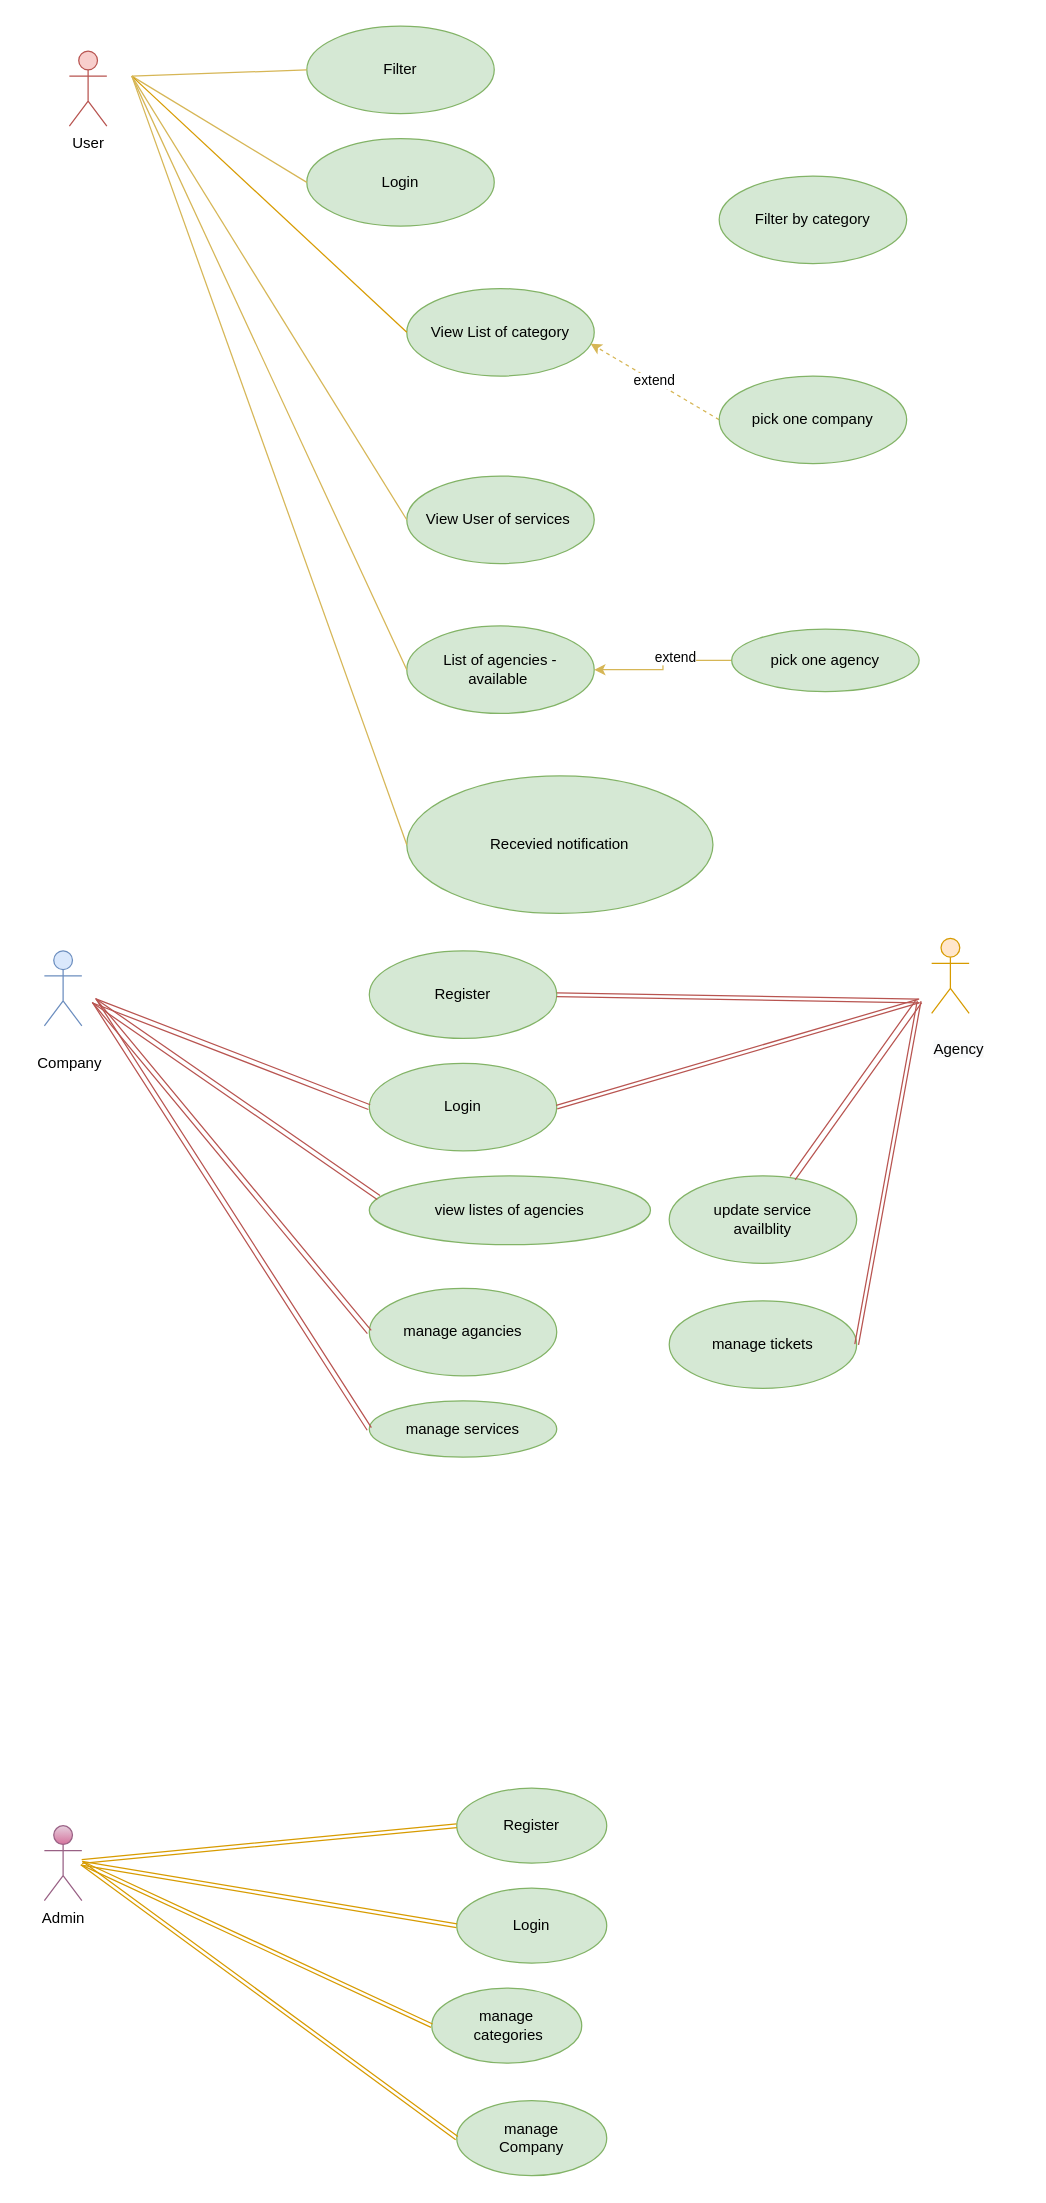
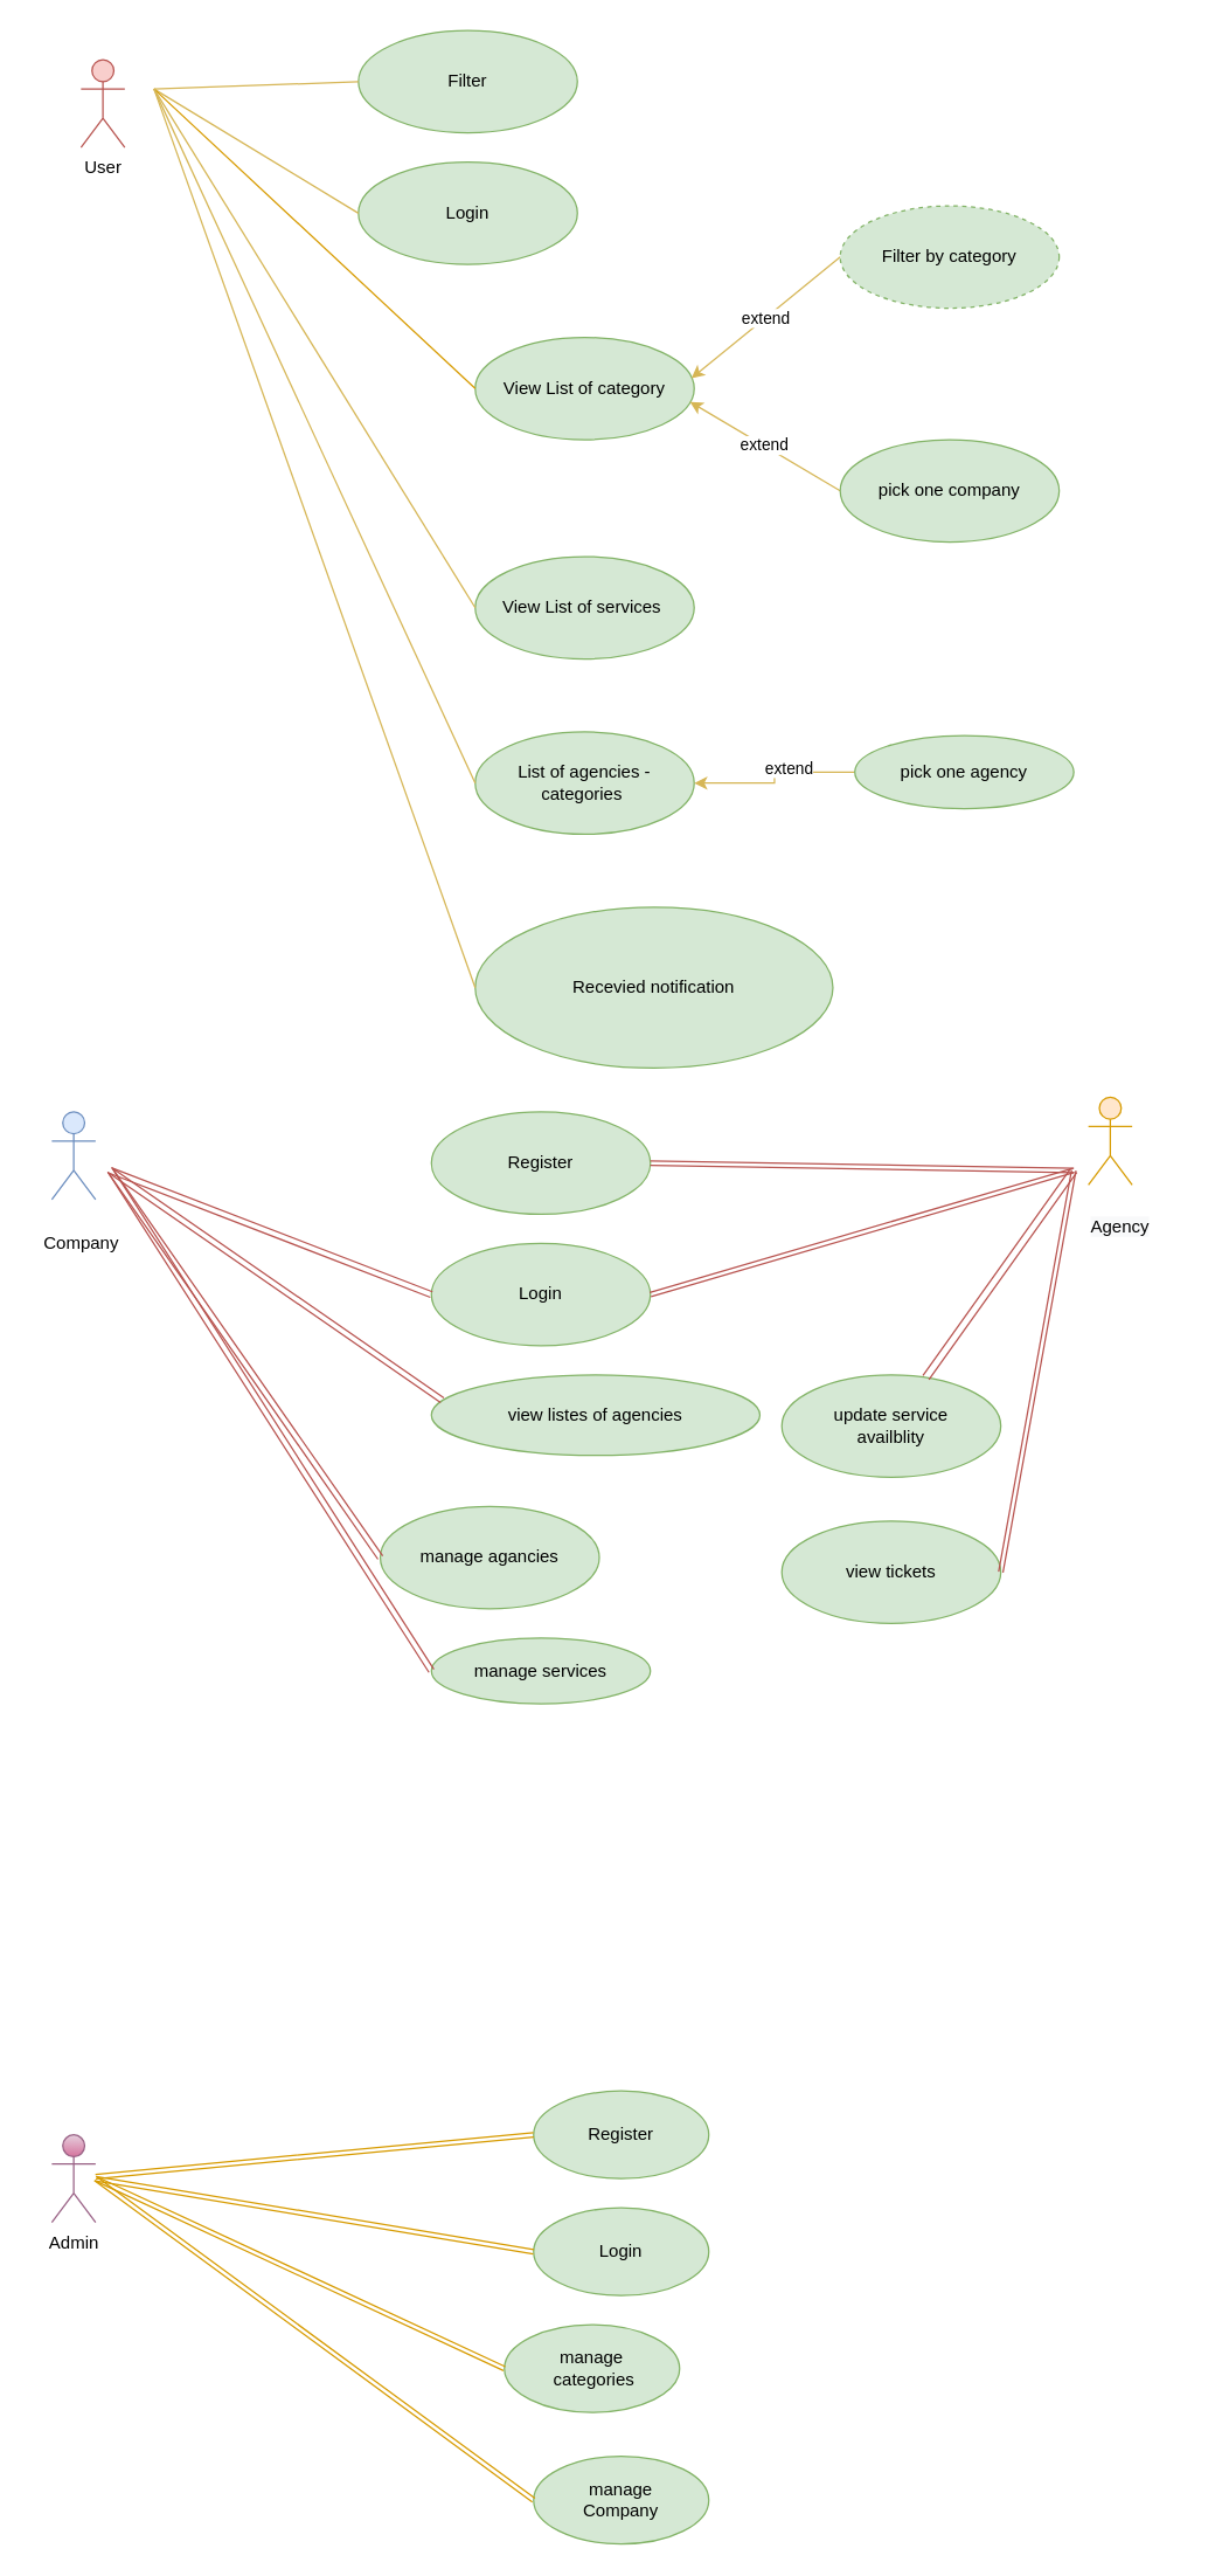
  <mxCell id="0" />
  <mxCell id="1" parent="0" />
  <mxCell id="2" value="User" style="shape=umlActor;verticalLabelPosition=bottom;verticalAlign=top;html=1;outlineConnect=0;fillColor=#f8cecc;strokeColor=#b85450;" vertex="1" parent="1"><mxGeometry x="55" y="40" width="30" height="60" as="geometry" /></mxCell>
  <mxCell id="3" value="Filter" style="ellipse;whiteSpace=wrap;html=1;fillColor=#d5e8d4;strokeColor=#82b366;" vertex="1" parent="1"><mxGeometry x="245" y="20" width="150" height="70" as="geometry" /></mxCell>
  <mxCell id="4" value="Login" style="ellipse;whiteSpace=wrap;html=1;fillColor=#d5e8d4;strokeColor=#82b366;" vertex="1" parent="1"><mxGeometry x="245" y="110" width="150" height="70" as="geometry" /></mxCell>
- <mxCell id="5" value="View User of services&amp;nbsp;" style="ellipse;whiteSpace=wrap;html=1;fillColor=#d5e8d4;strokeColor=#82b366;" vertex="1" parent="1"><mxGeometry x="325" y="380" width="150" height="70" as="geometry" /></mxCell>
+ <mxCell id="5" value="View List of services&amp;nbsp;" style="ellipse;whiteSpace=wrap;html=1;fillColor=#d5e8d4;strokeColor=#82b366;" vertex="1" parent="1"><mxGeometry x="325" y="380" width="150" height="70" as="geometry" /></mxCell>
  <mxCell id="6" value="View List of category" style="ellipse;whiteSpace=wrap;html=1;fillColor=#d5e8d4;strokeColor=#82b366;" vertex="1" parent="1"><mxGeometry x="325" y="230" width="150" height="70" as="geometry" /></mxCell>
- <mxCell id="7" value="List of agencies -&lt;br&gt;available&amp;nbsp;" style="ellipse;whiteSpace=wrap;html=1;fillColor=#d5e8d4;strokeColor=#82b366;" vertex="1" parent="1"><mxGeometry x="325" y="500" width="150" height="70" as="geometry" /></mxCell>
+ <mxCell id="7" value="List of agencies -&lt;br&gt;categories&amp;nbsp;" style="ellipse;whiteSpace=wrap;html=1;fillColor=#d5e8d4;strokeColor=#82b366;" vertex="1" parent="1"><mxGeometry x="325" y="500" width="150" height="70" as="geometry" /></mxCell>
  <mxCell id="8" value="" style="endArrow=none;html=1;rounded=0;entryX=0;entryY=0.5;entryDx=0;entryDy=0;fillColor=#fff2cc;strokeColor=#d6b656;" edge="1" parent="1" target="4"><mxGeometry width="50" height="50" relative="1" as="geometry"><mxPoint x="105" y="60" as="sourcePoint" /><mxPoint x="135" y="40" as="targetPoint" /></mxGeometry></mxCell>
  <mxCell id="9" value="" style="endArrow=none;html=1;rounded=0;entryX=0;entryY=0.5;entryDx=0;entryDy=0;fillColor=#fff2cc;strokeColor=#d6b656;" edge="1" parent="1" target="3"><mxGeometry width="50" height="50" relative="1" as="geometry"><mxPoint x="105" y="60" as="sourcePoint" /><mxPoint x="435" y="180" as="targetPoint" /></mxGeometry></mxCell>
  <mxCell id="10" value="" style="endArrow=none;html=1;rounded=0;exitX=0;exitY=0.5;exitDx=0;exitDy=0;fillColor=#ffe6cc;strokeColor=#d79b00;" edge="1" parent="1" source="6"><mxGeometry width="50" height="50" relative="1" as="geometry"><mxPoint x="385" y="250" as="sourcePoint" /><mxPoint x="105" y="60" as="targetPoint" /></mxGeometry></mxCell>
  <mxCell id="11" value="" style="endArrow=none;html=1;rounded=0;exitX=0;exitY=0.5;exitDx=0;exitDy=0;fillColor=#fff2cc;strokeColor=#d6b656;" edge="1" parent="1" source="5"><mxGeometry width="50" height="50" relative="1" as="geometry"><mxPoint x="385" y="250" as="sourcePoint" /><mxPoint x="105" y="60" as="targetPoint" /></mxGeometry></mxCell>
  <mxCell id="12" value="" style="endArrow=none;html=1;rounded=0;exitX=0;exitY=0.5;exitDx=0;exitDy=0;fillColor=#fff2cc;strokeColor=#d6b656;" edge="1" parent="1" source="7"><mxGeometry width="50" height="50" relative="1" as="geometry"><mxPoint x="385" y="250" as="sourcePoint" /><mxPoint x="105" y="60" as="targetPoint" /></mxGeometry></mxCell>
  <mxCell id="13" value="Recevied notification" style="ellipse;whiteSpace=wrap;html=1;fillColor=#d5e8d4;strokeColor=#82b366;" vertex="1" parent="1"><mxGeometry x="325" y="620" width="245" height="110" as="geometry" /></mxCell>
  <mxCell id="14" value="" style="endArrow=none;html=1;rounded=0;fillColor=#fff2cc;strokeColor=#d6b656;exitX=0;exitY=0.5;exitDx=0;exitDy=0;" edge="1" parent="1" source="13"><mxGeometry width="50" height="50" relative="1" as="geometry"><mxPoint x="235" y="530" as="sourcePoint" /><mxPoint x="105" y="60" as="targetPoint" /></mxGeometry></mxCell>
- <mxCell id="16" value="extend" style="endArrow=classic;html=1;rounded=0;entryX=0.98;entryY=0.629;entryDx=0;entryDy=0;entryPerimeter=0;exitX=0;exitY=0.5;exitDx=0;exitDy=0;fillColor=#fff2cc;strokeColor=#d6b656;dashed=1;" edge="1" parent="1" source="18" target="6"><mxGeometry width="50" height="50" relative="1" as="geometry"><mxPoint x="475" y="290" as="sourcePoint" /><mxPoint x="405" y="265" as="targetPoint" /><Array as="points" /></mxGeometry></mxCell>
- <mxCell id="17" value="Filter by category" style="ellipse;whiteSpace=wrap;html=1;fillColor=#d5e8d4;strokeColor=#82b366;" vertex="1" parent="1"><mxGeometry x="575" y="140" width="150" height="70" as="geometry" /></mxCell>
+ <mxCell id="15" value="extend" style="endArrow=classic;html=1;rounded=0;entryX=0.987;entryY=0.4;entryDx=0;entryDy=0;entryPerimeter=0;exitX=0;exitY=0.5;exitDx=0;exitDy=0;fillColor=#fff2cc;strokeColor=#d6b656;" edge="1" parent="1" source="17" target="6"><mxGeometry width="50" height="50" relative="1" as="geometry"><mxPoint x="475" y="210" as="sourcePoint" /><mxPoint x="385" y="240" as="targetPoint" /><Array as="points" /></mxGeometry></mxCell>
+ <mxCell id="16" value="extend" style="endArrow=classic;html=1;rounded=0;entryX=0.98;entryY=0.629;entryDx=0;entryDy=0;entryPerimeter=0;exitX=0;exitY=0.5;exitDx=0;exitDy=0;fillColor=#fff2cc;strokeColor=#d6b656;" edge="1" parent="1" source="18" target="6"><mxGeometry width="50" height="50" relative="1" as="geometry"><mxPoint x="475" y="290" as="sourcePoint" /><mxPoint x="405" y="265" as="targetPoint" /><Array as="points" /></mxGeometry></mxCell>
+ <mxCell id="17" value="Filter by category" style="ellipse;whiteSpace=wrap;html=1;fillColor=#d5e8d4;strokeColor=#82b366;dashed=1;" vertex="1" parent="1"><mxGeometry x="575" y="140" width="150" height="70" as="geometry" /></mxCell>
  <mxCell id="18" value="pick one company" style="ellipse;whiteSpace=wrap;html=1;fillColor=#d5e8d4;strokeColor=#82b366;" vertex="1" parent="1"><mxGeometry x="575" y="300" width="150" height="70" as="geometry" /></mxCell>
  <mxCell id="19" style="edgeStyle=orthogonalEdgeStyle;rounded=0;orthogonalLoop=1;jettySize=auto;html=1;entryX=1;entryY=0.5;entryDx=0;entryDy=0;fillColor=#fff2cc;strokeColor=#d6b656;" edge="1" parent="1" source="21" target="7"><mxGeometry relative="1" as="geometry" /></mxCell>
  <mxCell id="20" value="extend" style="edgeLabel;html=1;align=center;verticalAlign=middle;resizable=0;points=[];" vertex="1" connectable="0" parent="19"><mxGeometry x="-0.218" y="-3" relative="1" as="geometry"><mxPoint as="offset" /></mxGeometry></mxCell>
  <mxCell id="21" value="pick one agency" style="ellipse;whiteSpace=wrap;html=1;strokeColor=#82b366;fillColor=#d5e8d4;" vertex="1" parent="1"><mxGeometry x="585" y="502.5" width="150" height="50" as="geometry" /></mxCell>
  <mxCell id="22" value="" style="shape=umlActor;verticalLabelPosition=bottom;verticalAlign=top;html=1;outlineConnect=0;fillColor=#ffe6cc;strokeColor=#d79b00;" vertex="1" parent="1"><mxGeometry x="745" y="750" width="30" height="60" as="geometry" /></mxCell>
  <mxCell id="23" value="" style="shape=umlActor;verticalLabelPosition=bottom;verticalAlign=top;html=1;outlineConnect=0;fillColor=#dae8fc;strokeColor=#6c8ebf;" vertex="1" parent="1"><mxGeometry x="35" y="760" width="30" height="60" as="geometry" /></mxCell>
  <mxCell id="24" value="Register" style="ellipse;whiteSpace=wrap;html=1;fillColor=#d5e8d4;strokeColor=#82b366;" vertex="1" parent="1"><mxGeometry x="295" y="760" width="150" height="70" as="geometry" /></mxCell>
  <mxCell id="25" value="Login" style="ellipse;whiteSpace=wrap;html=1;fillColor=#d5e8d4;strokeColor=#82b366;" vertex="1" parent="1"><mxGeometry x="295" y="850" width="150" height="70" as="geometry" /></mxCell>
  <mxCell id="26" value="view listes of agencies" style="ellipse;whiteSpace=wrap;html=1;fillColor=#d5e8d4;strokeColor=#82b366;" vertex="1" parent="1"><mxGeometry x="295" y="940" width="225" height="55" as="geometry" /></mxCell>
- <mxCell id="27" value="manage agancies" style="ellipse;whiteSpace=wrap;html=1;fillColor=#d5e8d4;strokeColor=#82b366;" vertex="1" parent="1"><mxGeometry x="295" y="1030" width="150" height="70" as="geometry" /></mxCell>
+ <mxCell id="27" value="manage agancies" style="ellipse;whiteSpace=wrap;html=1;fillColor=#d5e8d4;strokeColor=#82b366;" vertex="1" parent="1"><mxGeometry x="260" y="1030" width="150" height="70" as="geometry" /></mxCell>
  <mxCell id="28" value="Company" style="text;html=1;align=center;verticalAlign=middle;resizable=0;points=[];autosize=1;strokeColor=none;fillColor=none;" vertex="1" parent="1"><mxGeometry x="20" y="840" width="70" height="20" as="geometry" /></mxCell>
  <mxCell id="29" value="manage services" style="ellipse;whiteSpace=wrap;html=1;fillColor=#d5e8d4;strokeColor=#82b366;" vertex="1" parent="1"><mxGeometry x="295" y="1120" width="150" height="45" as="geometry" /></mxCell>
  <mxCell id="30" value="update service &lt;br&gt;availblity" style="ellipse;whiteSpace=wrap;html=1;fillColor=#d5e8d4;strokeColor=#82b366;" vertex="1" parent="1"><mxGeometry x="535" y="940" width="150" height="70" as="geometry" /></mxCell>
- <mxCell id="31" value="manage tickets" style="ellipse;whiteSpace=wrap;html=1;fillColor=#d5e8d4;strokeColor=#82b366;" vertex="1" parent="1"><mxGeometry x="535" y="1040" width="150" height="70" as="geometry" /></mxCell>
+ <mxCell id="31" value="view tickets" style="ellipse;whiteSpace=wrap;html=1;fillColor=#d5e8d4;strokeColor=#82b366;" vertex="1" parent="1"><mxGeometry x="535" y="1040" width="150" height="70" as="geometry" /></mxCell>
  <mxCell id="32" value="" style="endArrow=none;html=1;rounded=0;shape=link;entryX=0;entryY=0.5;entryDx=0;entryDy=0;fillColor=#f8cecc;strokeColor=#b85450;" edge="1" parent="1" target="25"><mxGeometry width="50" height="50" relative="1" as="geometry"><mxPoint x="75" y="800" as="sourcePoint" /><mxPoint x="435" y="930" as="targetPoint" /><Array as="points" /></mxGeometry></mxCell>
  <mxCell id="33" value="" style="endArrow=none;html=1;rounded=0;shape=link;entryX=0.033;entryY=0.314;entryDx=0;entryDy=0;entryPerimeter=0;fillColor=#f8cecc;strokeColor=#b85450;" edge="1" parent="1" target="26"><mxGeometry width="50" height="50" relative="1" as="geometry"><mxPoint x="75" y="800" as="sourcePoint" /><mxPoint x="295" y="975" as="targetPoint" /><Array as="points" /></mxGeometry></mxCell>
  <mxCell id="34" value="" style="endArrow=none;html=1;rounded=0;shape=link;exitX=1;exitY=0.5;exitDx=0;exitDy=0;width=-3;fillColor=#f8cecc;strokeColor=#b85450;" edge="1" parent="1" source="24"><mxGeometry width="50" height="50" relative="1" as="geometry"><mxPoint x="475" y="825" as="sourcePoint" /><mxPoint x="735" y="800" as="targetPoint" /><Array as="points" /></mxGeometry></mxCell>
  <mxCell id="35" value="" style="endArrow=none;html=1;rounded=0;shape=link;exitX=1;exitY=0.5;exitDx=0;exitDy=0;width=-3;fillColor=#f8cecc;strokeColor=#b85450;" edge="1" parent="1" source="25"><mxGeometry width="50" height="50" relative="1" as="geometry"><mxPoint x="455" y="805" as="sourcePoint" /><mxPoint x="735" y="800" as="targetPoint" /><Array as="points" /></mxGeometry></mxCell>
  <mxCell id="36" value="" style="endArrow=none;html=1;rounded=0;shape=link;width=5;fillColor=#f8cecc;strokeColor=#b85450;" edge="1" parent="1" source="30"><mxGeometry width="50" height="50" relative="1" as="geometry"><mxPoint x="455" y="895" as="sourcePoint" /><mxPoint x="735" y="800" as="targetPoint" /><Array as="points"><mxPoint x="735" y="800" /></Array></mxGeometry></mxCell>
  <mxCell id="37" value="" style="endArrow=none;html=1;rounded=0;shape=link;exitX=1;exitY=0.5;exitDx=0;exitDy=0;width=-3;fillColor=#f8cecc;strokeColor=#b85450;" edge="1" parent="1" source="31"><mxGeometry width="50" height="50" relative="1" as="geometry"><mxPoint x="465" y="905" as="sourcePoint" /><mxPoint x="735" y="800" as="targetPoint" /><Array as="points" /></mxGeometry></mxCell>
  <mxCell id="38" value="&lt;span style=&quot;color: rgb(0, 0, 0); font-family: helvetica; font-size: 12px; font-style: normal; font-weight: 400; letter-spacing: normal; text-align: center; text-indent: 0px; text-transform: none; word-spacing: 0px; background-color: rgb(248, 249, 250); display: inline; float: none;&quot;&gt;Agency&lt;/span&gt;" style="text;whiteSpace=wrap;html=1;" vertex="1" parent="1"><mxGeometry x="745" y="825" width="70" height="30" as="geometry" /></mxCell>
  <mxCell id="39" value="" style="endArrow=none;html=1;rounded=0;shape=link;entryX=0;entryY=0.5;entryDx=0;entryDy=0;fillColor=#f8cecc;strokeColor=#b85450;" edge="1" parent="1" target="27"><mxGeometry width="50" height="50" relative="1" as="geometry"><mxPoint x="75" y="800" as="sourcePoint" /><mxPoint x="309.95" y="971.98" as="targetPoint" /><Array as="points" /></mxGeometry></mxCell>
  <mxCell id="40" value="" style="endArrow=none;html=1;rounded=0;shape=link;entryX=0;entryY=0.5;entryDx=0;entryDy=0;fillColor=#f8cecc;strokeColor=#b85450;" edge="1" parent="1" target="29"><mxGeometry width="50" height="50" relative="1" as="geometry"><mxPoint x="75" y="800" as="sourcePoint" /><mxPoint x="319.95" y="981.98" as="targetPoint" /><Array as="points" /></mxGeometry></mxCell>
  <mxCell id="41" value="Admin" style="shape=umlActor;verticalLabelPosition=bottom;verticalAlign=top;html=1;outlineConnect=0;fillColor=#e6d0de;gradientColor=#d5739d;strokeColor=#996185;" vertex="1" parent="1"><mxGeometry x="35" y="1460" width="30" height="60" as="geometry" /></mxCell>
  <mxCell id="42" value="Register" style="ellipse;whiteSpace=wrap;html=1;fillColor=#d5e8d4;strokeColor=#82b366;" vertex="1" parent="1"><mxGeometry x="365" y="1430" width="120" height="60" as="geometry" /></mxCell>
  <mxCell id="43" value="Login" style="ellipse;whiteSpace=wrap;html=1;fillColor=#d5e8d4;strokeColor=#82b366;" vertex="1" parent="1"><mxGeometry x="365" y="1510" width="120" height="60" as="geometry" /></mxCell>
  <mxCell id="44" value="manage&lt;br&gt;&amp;nbsp;categories" style="ellipse;whiteSpace=wrap;html=1;fillColor=#d5e8d4;strokeColor=#82b366;" vertex="1" parent="1"><mxGeometry x="345" y="1590" width="120" height="60" as="geometry" /></mxCell>
  <mxCell id="45" value="manage&lt;br&gt;Company" style="ellipse;whiteSpace=wrap;html=1;fillColor=#d5e8d4;strokeColor=#82b366;" vertex="1" parent="1"><mxGeometry x="365" y="1680" width="120" height="60" as="geometry" /></mxCell>
  <mxCell id="46" value="" style="endArrow=none;html=1;rounded=0;shape=link;width=3;exitX=0;exitY=0.5;exitDx=0;exitDy=0;exitPerimeter=0;fillColor=#ffe6cc;strokeColor=#d79b00;" edge="1" parent="1" source="42" target="41"><mxGeometry width="50" height="50" relative="1" as="geometry"><mxPoint x="385" y="1630" as="sourcePoint" /><mxPoint x="435" y="1580" as="targetPoint" /></mxGeometry></mxCell>
  <mxCell id="47" value="" style="endArrow=none;html=1;rounded=0;shape=link;width=3;exitX=0;exitY=0.5;exitDx=0;exitDy=0;fillColor=#ffe6cc;strokeColor=#d79b00;" edge="1" parent="1" source="43"><mxGeometry width="50" height="50" relative="1" as="geometry"><mxPoint x="375" y="1477.98" as="sourcePoint" /><mxPoint x="65" y="1490" as="targetPoint" /></mxGeometry></mxCell>
  <mxCell id="48" value="" style="endArrow=none;html=1;rounded=0;shape=link;width=3;exitX=0;exitY=0.5;exitDx=0;exitDy=0;fillColor=#ffe6cc;strokeColor=#d79b00;" edge="1" parent="1" source="44"><mxGeometry width="50" height="50" relative="1" as="geometry"><mxPoint x="385" y="1487.98" as="sourcePoint" /><mxPoint x="65" y="1490" as="targetPoint" /></mxGeometry></mxCell>
  <mxCell id="49" value="" style="endArrow=none;html=1;rounded=0;shape=link;width=3;exitX=0;exitY=0.5;exitDx=0;exitDy=0;fillColor=#ffe6cc;strokeColor=#d79b00;" edge="1" parent="1" source="45"><mxGeometry width="50" height="50" relative="1" as="geometry"><mxPoint x="395" y="1497.98" as="sourcePoint" /><mxPoint x="65" y="1490" as="targetPoint" /></mxGeometry></mxCell>
